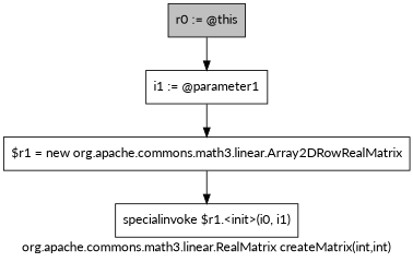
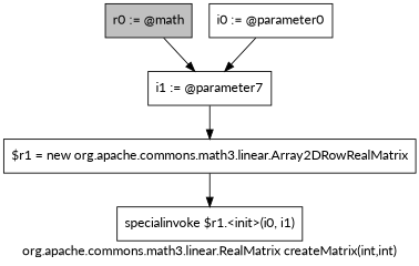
  digraph {
    fontname=Lato
    label="org.apache.commons.math3.linear.RealMatrix createMatrix(int,int)"
    node [fontname=Lato shape=box]
    edge [fontname=Lato]
-   n1 [fillcolor=gray label="r0 := @this" style=filled]
-   n2 [label="i1 := @parameter1"]
+   n1 [fillcolor=gray label="r0 := @math" style=filled]
+   n2 [label="i1 := @parameter7"]
+   n3 [label="i0 := @parameter0"]
    n4 [label="$r1 = new org.apache.commons.math3.linear.Array2DRowRealMatrix"]
    n5 [label="specialinvoke $r1.<init>(i0, i1)"]
    n1 -> n2
    n2 -> n4
+   n3 -> n2
    n4 -> n5
  }
